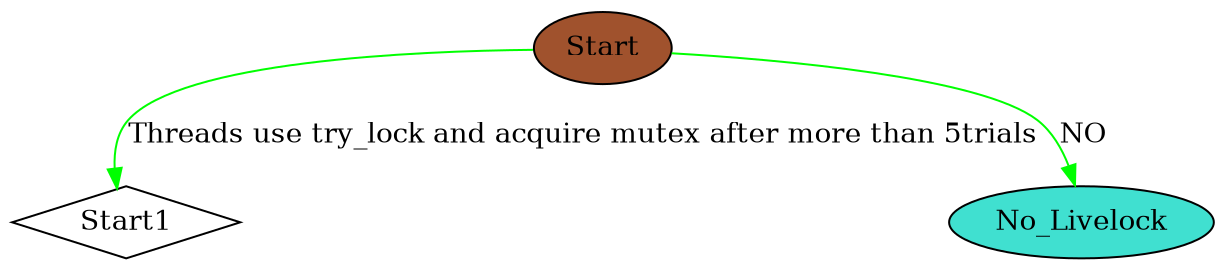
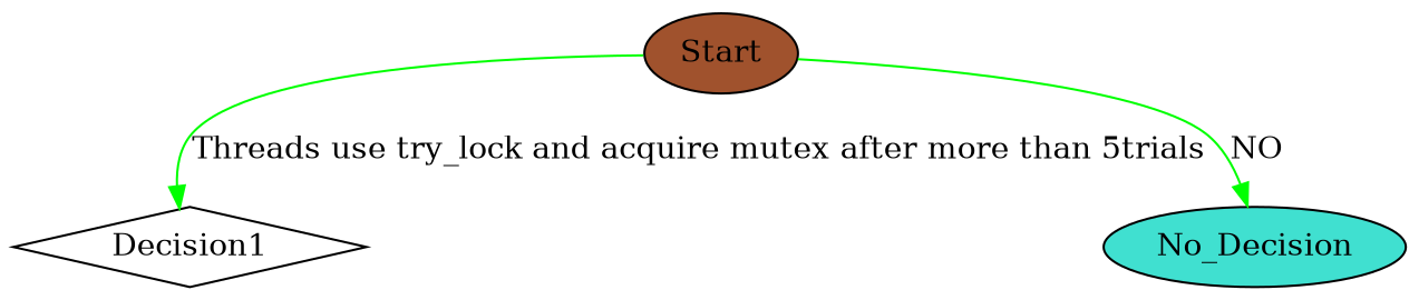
  digraph {
    node [style=filled]
    edge [color=green]
-   Decision1 [fillcolor=white shape=diamond label=Start1]
-   No_Livelock [fillcolor=turquoise]
+   Decision1 [fillcolor=white shape=diamond]
+   No_Livelock [fillcolor=turquoise label=No_Decision]
    Start [fillcolor=sienna]
    Start -> Decision1 [label="Threads use try_lock and acquire mutex after more than 5trials"]
    Start -> No_Livelock [label=NO]
  }
